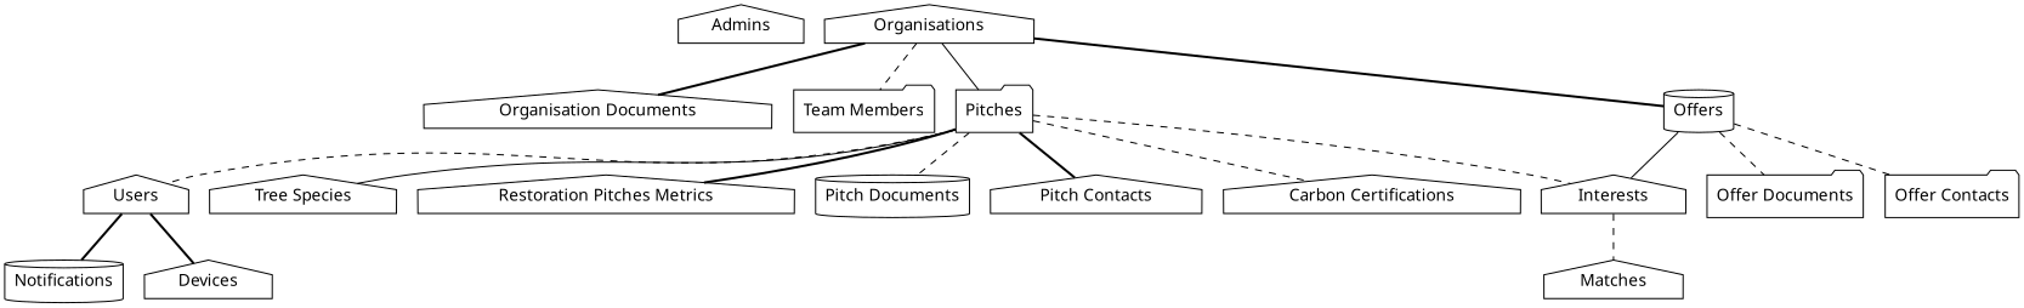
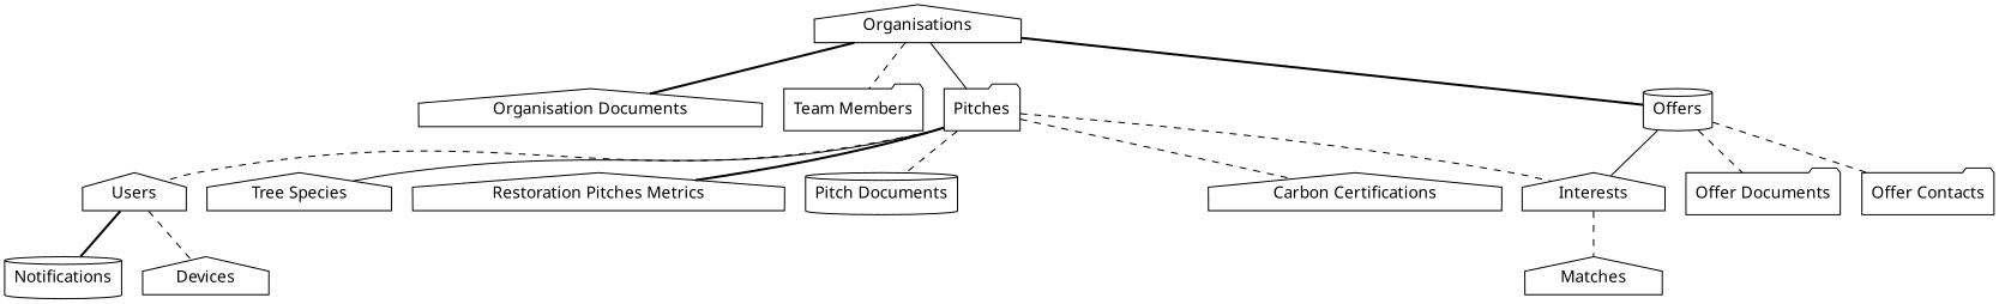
  graph {
    fontname=Sans
    node [fontname=Sans shape=house]
    edge [fontname=Sans style=dashed]
-   n1 [label=Admins]
    n2 [label=Users]
    n3 [label=Notifications shape=cylinder]
    n4 [label=Devices]
    n5 [label=Organisations]
    n6 [label="Organisation Documents"]
    n7 [label="Team Members" shape=folder]
    n8 [label=Pitches shape=folder]
    n9 [label=Offers shape=cylinder]
    n10 [label="Tree Species"]
    n11 [label="Restoration Pitches Metrics"]
    n12 [label="Pitch Documents" shape=cylinder]
-   n13 [label="Pitch Contacts"]
    n14 [label="Carbon Certifications"]
    n15 [label=Interests]
    n16 [label="Offer Documents" shape=folder]
    n17 [label="Offer Contacts" shape=folder]
    n18 [label=Matches]
    n2 -- n3 [style=bold]
-   n2 -- n4 [style=bold]
+   n2 -- n4
    n5 -- n6 [style=bold]
    n5 -- n7
    n5 -- n8 [style=solid]
    n5 -- n9 [style=bold]
    n8 -- n2
    n8 -- n10 [style=solid]
    n8 -- n11 [style=bold]
    n8 -- n12
-   n8 -- n13 [style=bold]
    n8 -- n14
    n8 -- n15
    n9 -- n15 [style=solid]
    n9 -- n16
    n9 -- n17
    n15 -- n18
  }
